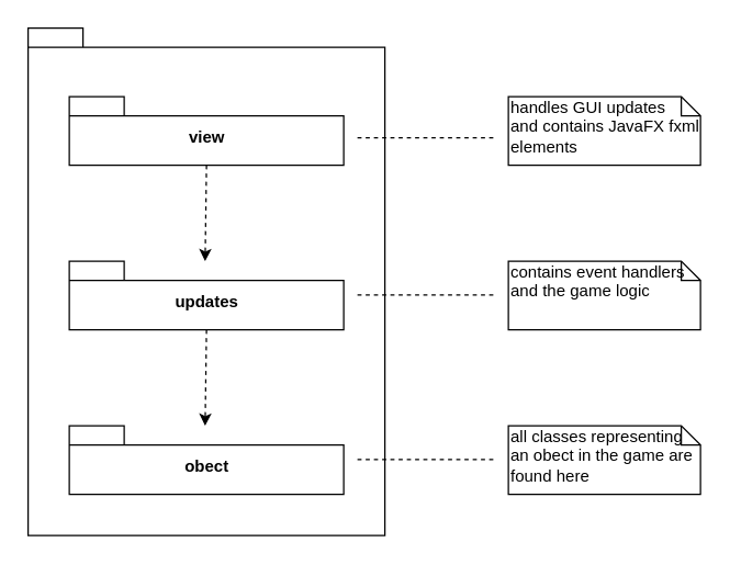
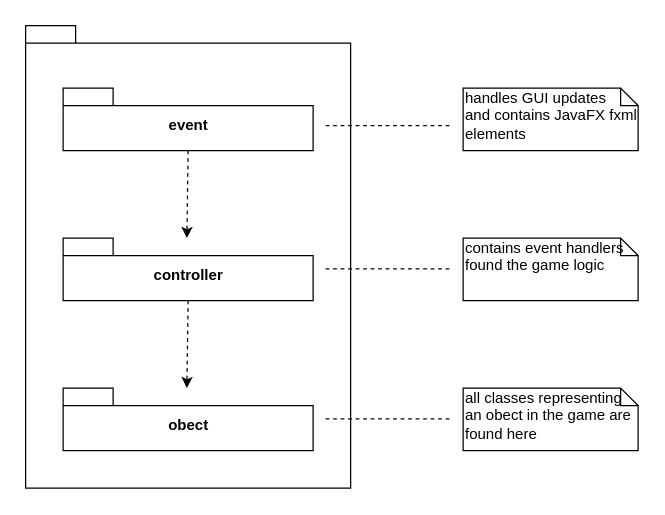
  <mxCell id="0" />
  <mxCell id="1" parent="0" />
  <mxCell id="2" value="" style="shape=folder;fontStyle=1;spacingTop=10;tabWidth=40;tabHeight=14;tabPosition=left;html=1;" vertex="1" parent="1"><mxGeometry x="20" y="20" width="260" height="370" as="geometry" /></mxCell>
- <mxCell id="3" value="view" style="shape=folder;fontStyle=1;spacingTop=10;tabWidth=40;tabHeight=14;tabPosition=left;html=1;" vertex="1" parent="1"><mxGeometry x="50" y="70" width="200" height="50" as="geometry" /></mxCell>
- <mxCell id="4" value="updates" style="shape=folder;fontStyle=1;spacingTop=10;tabWidth=40;tabHeight=14;tabPosition=left;html=1;" vertex="1" parent="1"><mxGeometry x="50" y="190" width="200" height="50" as="geometry" /></mxCell>
+ <mxCell id="3" value="event" style="shape=folder;fontStyle=1;spacingTop=10;tabWidth=40;tabHeight=14;tabPosition=left;html=1;" vertex="1" parent="1"><mxGeometry x="50" y="70" width="200" height="50" as="geometry" /></mxCell>
+ <mxCell id="4" value="controller" style="shape=folder;fontStyle=1;spacingTop=10;tabWidth=40;tabHeight=14;tabPosition=left;html=1;" vertex="1" parent="1"><mxGeometry x="50" y="190" width="200" height="50" as="geometry" /></mxCell>
  <mxCell id="5" value="obect" style="shape=folder;fontStyle=1;spacingTop=10;tabWidth=40;tabHeight=14;tabPosition=left;html=1;" vertex="1" parent="1"><mxGeometry x="50" y="310" width="200" height="50" as="geometry" /></mxCell>
  <mxCell id="6" value="" style="endArrow=classic;html=1;exitX=0.5;exitY=1;exitDx=0;exitDy=0;exitPerimeter=0;dashed=1;" edge="1" parent="1" source="3"><mxGeometry width="50" height="50" relative="1" as="geometry"><mxPoint x="260" y="180" as="sourcePoint" /><mxPoint x="149" y="190" as="targetPoint" /></mxGeometry></mxCell>
  <mxCell id="7" value="" style="endArrow=classic;html=1;exitX=0.5;exitY=1;exitDx=0;exitDy=0;exitPerimeter=0;dashed=1;" edge="1" parent="1" source="4"><mxGeometry width="50" height="50" relative="1" as="geometry"><mxPoint x="160" y="130" as="sourcePoint" /><mxPoint x="149" y="310" as="targetPoint" /></mxGeometry></mxCell>
  <mxCell id="8" value="handles GUI updates &lt;br&gt;and contains JavaFX fxml elements" style="shape=note;whiteSpace=wrap;html=1;size=14;verticalAlign=top;align=left;spacingTop=-6;" vertex="1" parent="1"><mxGeometry x="370" y="70" width="140" height="50" as="geometry" /></mxCell>
- <mxCell id="9" value="contains event handlers and the game logic" style="shape=note;whiteSpace=wrap;html=1;size=14;verticalAlign=top;align=left;spacingTop=-6;" vertex="1" parent="1"><mxGeometry x="370" y="190" width="140" height="50" as="geometry" /></mxCell>
+ <mxCell id="9" value="contains event handlers found the game logic" style="shape=note;whiteSpace=wrap;html=1;size=14;verticalAlign=top;align=left;spacingTop=-6;" vertex="1" parent="1"><mxGeometry x="370" y="190" width="140" height="50" as="geometry" /></mxCell>
  <mxCell id="10" value="all classes representing an obect in the game are found here" style="shape=note;whiteSpace=wrap;html=1;size=14;verticalAlign=top;align=left;spacingTop=-6;" vertex="1" parent="1"><mxGeometry x="370" y="310" width="140" height="50" as="geometry" /></mxCell>
  <mxCell id="11" value="" style="endArrow=none;dashed=1;html=1;" edge="1" parent="1"><mxGeometry width="50" height="50" relative="1" as="geometry"><mxPoint x="260" y="100" as="sourcePoint" /><mxPoint x="360" y="100" as="targetPoint" /></mxGeometry></mxCell>
  <mxCell id="12" value="" style="endArrow=none;dashed=1;html=1;" edge="1" parent="1"><mxGeometry width="50" height="50" relative="1" as="geometry"><mxPoint x="260" y="214.5" as="sourcePoint" /><mxPoint x="360" y="214.5" as="targetPoint" /></mxGeometry></mxCell>
  <mxCell id="13" value="" style="endArrow=none;dashed=1;html=1;" edge="1" parent="1"><mxGeometry width="50" height="50" relative="1" as="geometry"><mxPoint x="260" y="334.5" as="sourcePoint" /><mxPoint x="360" y="334.5" as="targetPoint" /></mxGeometry></mxCell>
